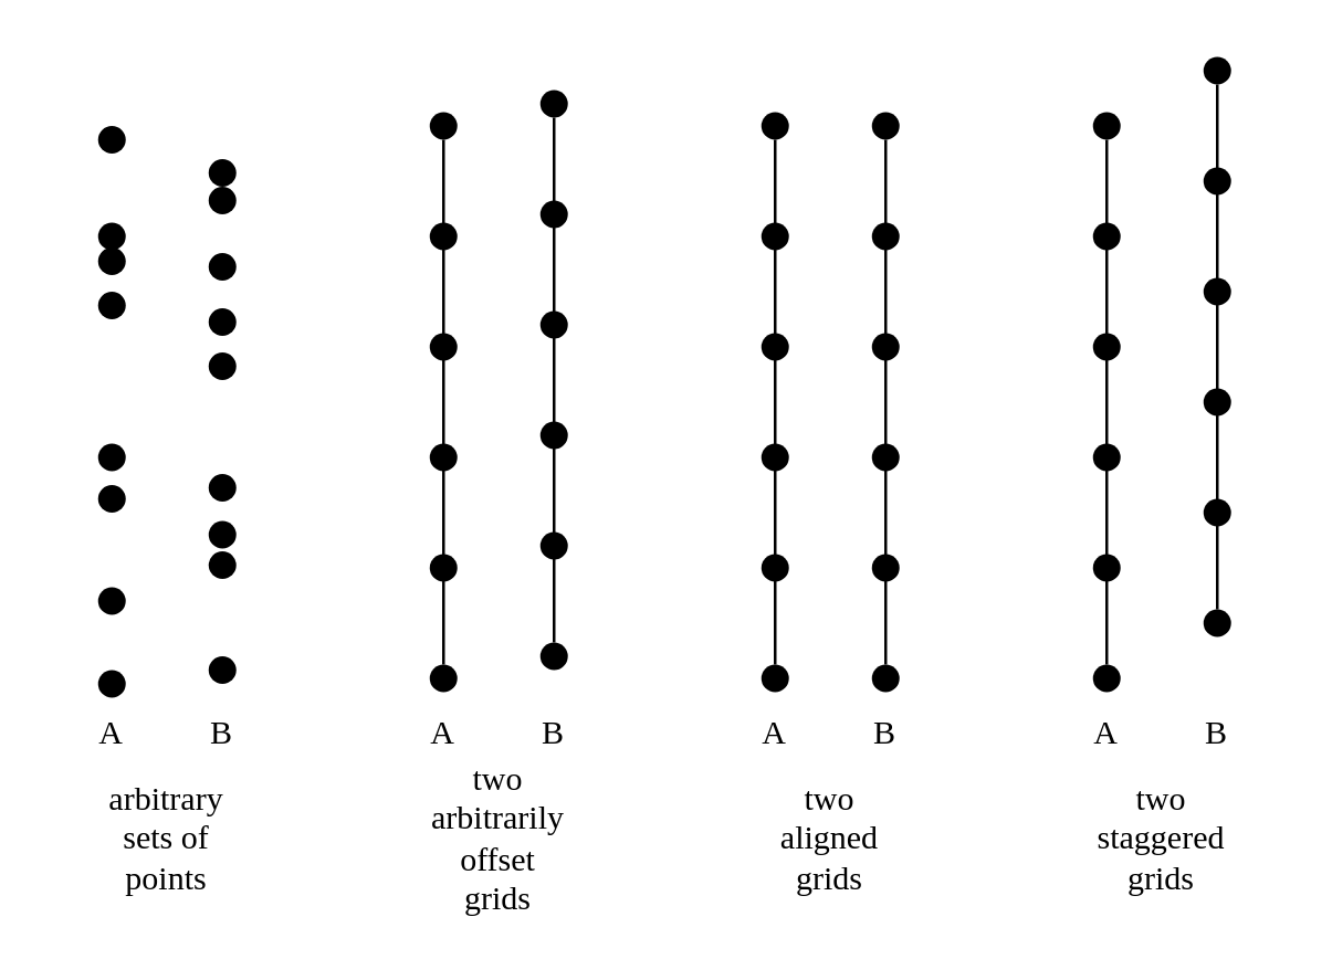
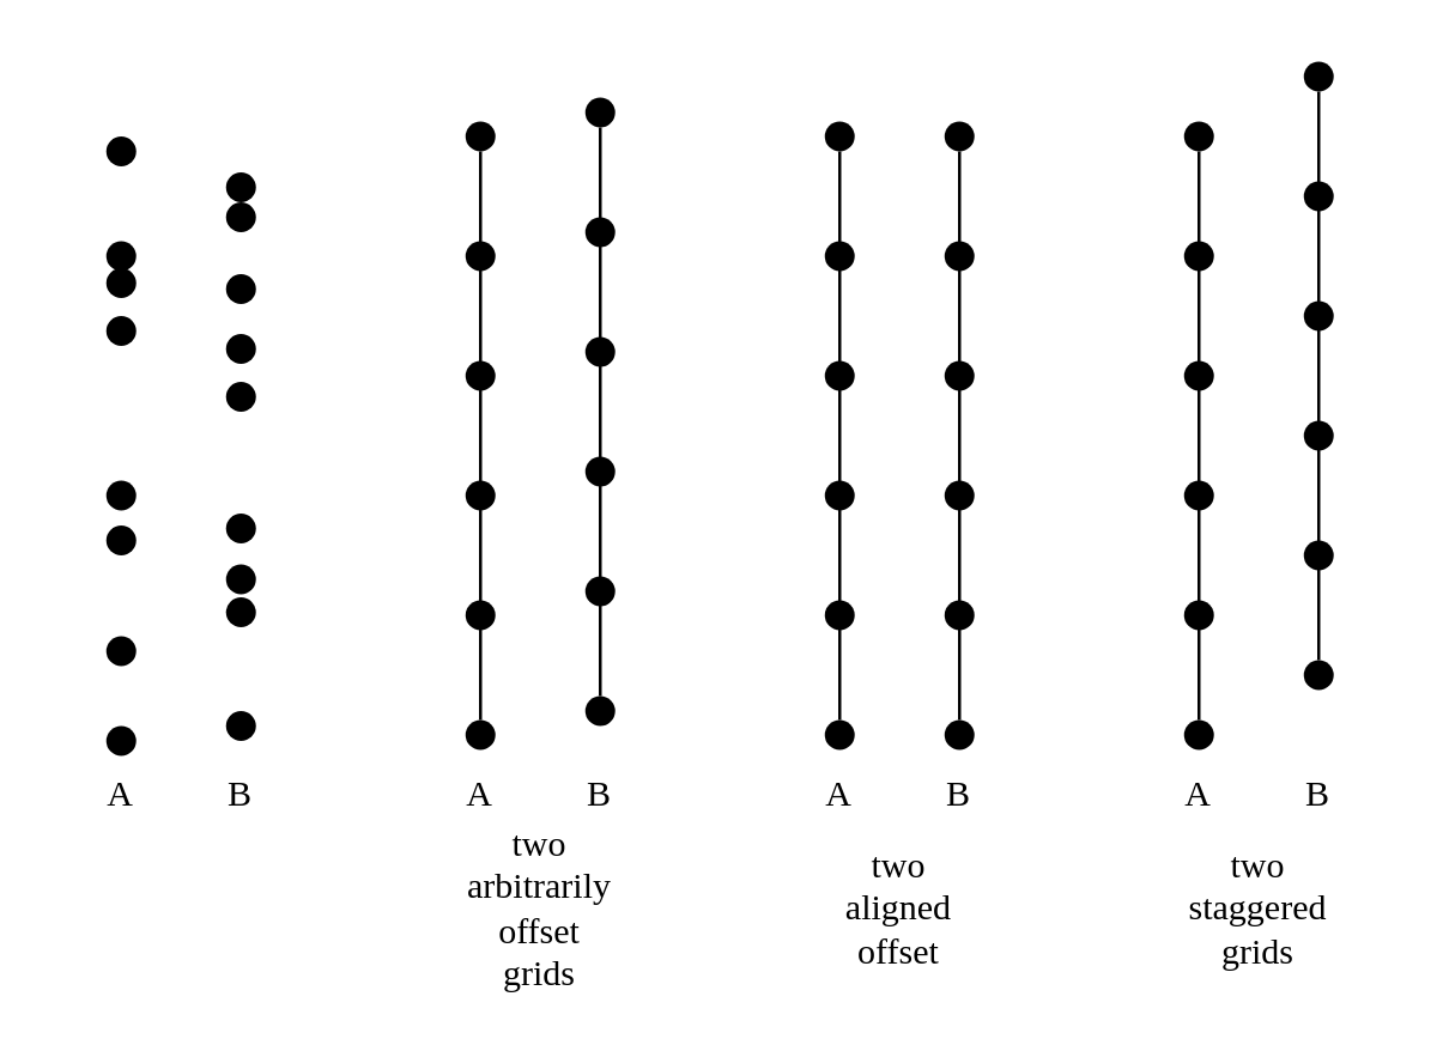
  <mxCell id="0" />
  <mxCell id="1" parent="0" />
  <mxCell id="2" value="" style="shape=ellipse;fillColor=#000000;strokeColor=none;html=1" vertex="1" parent="1"><mxGeometry x="35" y="80" width="10" height="10" as="geometry" /></mxCell>
  <mxCell id="3" value="" style="shape=ellipse;fillColor=#000000;strokeColor=none;html=1" vertex="1" parent="1"><mxGeometry x="35" y="175" width="10" height="10" as="geometry" /></mxCell>
  <mxCell id="4" value="" style="shape=ellipse;fillColor=#000000;strokeColor=none;html=1" vertex="1" parent="1"><mxGeometry x="35" y="105" width="10" height="10" as="geometry" /></mxCell>
  <mxCell id="5" value="" style="shape=ellipse;fillColor=#000000;strokeColor=none;html=1" vertex="1" parent="1"><mxGeometry x="35" y="160" width="10" height="10" as="geometry" /></mxCell>
  <mxCell id="6" value="" style="shape=ellipse;fillColor=#000000;strokeColor=none;html=1;fontFamily=Times New Roman;" vertex="1" parent="1"><mxGeometry x="35" y="242" width="10" height="10" as="geometry" /></mxCell>
  <mxCell id="7" value="" style="shape=ellipse;fillColor=#000000;strokeColor=none;html=1" vertex="1" parent="1"><mxGeometry x="35" y="212" width="10" height="10" as="geometry" /></mxCell>
  <mxCell id="8" value="" style="shape=ellipse;fillColor=#000000;strokeColor=none;html=1" vertex="1" parent="1"><mxGeometry x="35" y="89" width="10" height="10" as="geometry" /></mxCell>
  <mxCell id="9" value="" style="shape=ellipse;fillColor=#000000;strokeColor=none;html=1" vertex="1" parent="1"><mxGeometry x="35" y="45" width="10" height="10" as="geometry" /></mxCell>
  <mxCell id="10" value="" style="shape=ellipse;fillColor=#000000;strokeColor=none;html=1" vertex="1" parent="1"><mxGeometry x="75" y="67" width="10" height="10" as="geometry" /></mxCell>
  <mxCell id="11" value="" style="shape=ellipse;fillColor=#000000;strokeColor=none;html=1" vertex="1" parent="1"><mxGeometry x="75" y="127" width="10" height="10" as="geometry" /></mxCell>
  <mxCell id="12" value="" style="shape=ellipse;fillColor=#000000;strokeColor=none;html=1" vertex="1" parent="1"><mxGeometry x="75" y="91" width="10" height="10" as="geometry" /></mxCell>
  <mxCell id="13" value="" style="shape=ellipse;fillColor=#000000;strokeColor=none;html=1" vertex="1" parent="1"><mxGeometry x="75" y="188" width="10" height="10" as="geometry" /></mxCell>
  <mxCell id="14" value="" style="shape=ellipse;fillColor=#000000;strokeColor=none;html=1;fontFamily=Times New Roman;" vertex="1" parent="1"><mxGeometry x="75" y="237" width="10" height="10" as="geometry" /></mxCell>
  <mxCell id="15" value="" style="shape=ellipse;fillColor=#000000;strokeColor=none;html=1" vertex="1" parent="1"><mxGeometry x="75" y="199" width="10" height="10" as="geometry" /></mxCell>
  <mxCell id="16" value="" style="shape=ellipse;fillColor=#000000;strokeColor=none;html=1" vertex="1" parent="1"><mxGeometry x="75" y="111" width="10" height="10" as="geometry" /></mxCell>
  <mxCell id="17" value="" style="shape=ellipse;fillColor=#000000;strokeColor=none;html=1" vertex="1" parent="1"><mxGeometry x="75" y="57" width="10" height="10" as="geometry" /></mxCell>
  <mxCell id="18" value="" style="shape=ellipse;fillColor=#000000;strokeColor=none;html=1" vertex="1" parent="1"><mxGeometry x="75" y="171" width="10" height="10" as="geometry" /></mxCell>
- <mxCell id="19" value="arbitrary sets of points" style="text;html=1;strokeColor=none;fillColor=none;align=center;verticalAlign=middle;whiteSpace=wrap;rounded=0;fontFamily=Times New Roman;" vertex="1" parent="1"><mxGeometry x="40" y="280" width="40" height="45" as="geometry" /></mxCell>
  <mxCell id="20" value="A" style="text;html=1;strokeColor=none;fillColor=none;align=center;verticalAlign=middle;whiteSpace=wrap;rounded=0;fontFamily=Times New Roman;" vertex="1" parent="1"><mxGeometry x="20" y="255" width="40" height="20" as="geometry" /></mxCell>
  <mxCell id="21" value="B" style="text;html=1;strokeColor=none;fillColor=none;align=center;verticalAlign=middle;whiteSpace=wrap;rounded=0;fontFamily=Times New Roman;" vertex="1" parent="1"><mxGeometry x="60" y="255" width="40" height="20" as="geometry" /></mxCell>
  <mxCell id="22" value="" style="shape=ellipse;fillColor=#000000;strokeColor=none;html=1" vertex="1" parent="1"><mxGeometry x="395" y="160" width="10" height="10" as="geometry" /></mxCell>
  <mxCell id="23" value="" style="shape=ellipse;fillColor=#000000;strokeColor=none;html=1" vertex="1" parent="1"><mxGeometry x="395" y="80" width="10" height="10" as="geometry" /></mxCell>
  <mxCell id="24" value="" style="shape=ellipse;fillColor=#000000;strokeColor=none;html=1" vertex="1" parent="1"><mxGeometry x="395" y="120" width="10" height="10" as="geometry" /></mxCell>
  <mxCell id="25" value="" style="shape=ellipse;fillColor=#000000;strokeColor=none;html=1;fontFamily=Times New Roman;" vertex="1" parent="1"><mxGeometry x="395" y="240" width="10" height="10" as="geometry" /></mxCell>
  <mxCell id="26" value="" style="shape=ellipse;fillColor=#000000;strokeColor=none;html=1" vertex="1" parent="1"><mxGeometry x="395" y="200" width="10" height="10" as="geometry" /></mxCell>
  <mxCell id="27" value="" style="shape=ellipse;fillColor=#000000;strokeColor=none;html=1" vertex="1" parent="1"><mxGeometry x="395" y="40" width="10" height="10" as="geometry" /></mxCell>
  <mxCell id="28" value="&lt;font&gt;two staggered grids&lt;/font&gt;" style="text;html=1;strokeColor=none;fillColor=none;align=center;verticalAlign=middle;whiteSpace=wrap;rounded=0;fontFamily=Times New Roman;" vertex="1" parent="1"><mxGeometry x="400" y="280" width="40" height="45" as="geometry" /></mxCell>
  <mxCell id="29" value="A" style="text;html=1;strokeColor=none;fillColor=none;align=center;verticalAlign=middle;whiteSpace=wrap;rounded=0;fontFamily=Times New Roman;" vertex="1" parent="1"><mxGeometry x="380" y="255" width="40" height="20" as="geometry" /></mxCell>
  <mxCell id="30" value="B" style="text;html=1;strokeColor=none;fillColor=none;align=center;verticalAlign=middle;whiteSpace=wrap;rounded=0;fontFamily=Times New Roman;" vertex="1" parent="1"><mxGeometry x="420" y="255" width="40" height="20" as="geometry" /></mxCell>
  <mxCell id="31" value="" style="endArrow=none;html=1;" edge="1" parent="1" source="27" target="25"><mxGeometry width="50" height="50" relative="1" as="geometry"><mxPoint x="400" y="55" as="sourcePoint" /><mxPoint x="400" y="225" as="targetPoint" /></mxGeometry></mxCell>
  <mxCell id="32" value="" style="group" vertex="1" connectable="0" parent="1"><mxGeometry x="435" y="20" width="10" height="210" as="geometry" /></mxCell>
  <mxCell id="33" value="" style="shape=ellipse;fillColor=#000000;strokeColor=none;html=1" vertex="1" parent="32"><mxGeometry y="120" width="10" height="10" as="geometry" /></mxCell>
  <mxCell id="34" value="" style="shape=ellipse;fillColor=#000000;strokeColor=none;html=1" vertex="1" parent="32"><mxGeometry y="40" width="10" height="10" as="geometry" /></mxCell>
  <mxCell id="35" value="" style="shape=ellipse;fillColor=#000000;strokeColor=none;html=1" vertex="1" parent="32"><mxGeometry y="80" width="10" height="10" as="geometry" /></mxCell>
  <mxCell id="36" value="" style="shape=ellipse;fillColor=#000000;strokeColor=none;html=1" vertex="1" parent="32"><mxGeometry y="200" width="10" height="10" as="geometry" /></mxCell>
  <mxCell id="37" value="" style="shape=ellipse;fillColor=#000000;strokeColor=none;html=1" vertex="1" parent="32"><mxGeometry y="160" width="10" height="10" as="geometry" /></mxCell>
  <mxCell id="38" value="" style="shape=ellipse;fillColor=#000000;strokeColor=none;html=1" vertex="1" parent="32"><mxGeometry width="10" height="10" as="geometry" /></mxCell>
  <mxCell id="39" value="" style="endArrow=none;html=1;" edge="1" parent="32" source="38" target="36"><mxGeometry width="50" height="50" relative="1" as="geometry"><mxPoint x="5" y="15" as="sourcePoint" /><mxPoint x="5" y="185" as="targetPoint" /></mxGeometry></mxCell>
  <mxCell id="40" value="" style="shape=ellipse;fillColor=#000000;strokeColor=none;html=1" vertex="1" parent="1"><mxGeometry x="155" y="160" width="10" height="10" as="geometry" /></mxCell>
  <mxCell id="41" value="" style="shape=ellipse;fillColor=#000000;strokeColor=none;html=1" vertex="1" parent="1"><mxGeometry x="155" y="80" width="10" height="10" as="geometry" /></mxCell>
  <mxCell id="42" value="" style="shape=ellipse;fillColor=#000000;strokeColor=none;html=1" vertex="1" parent="1"><mxGeometry x="155" y="120" width="10" height="10" as="geometry" /></mxCell>
  <mxCell id="43" value="" style="shape=ellipse;fillColor=#000000;strokeColor=none;html=1;fontFamily=Times New Roman;" vertex="1" parent="1"><mxGeometry x="155" y="240" width="10" height="10" as="geometry" /></mxCell>
  <mxCell id="44" value="" style="shape=ellipse;fillColor=#000000;strokeColor=none;html=1" vertex="1" parent="1"><mxGeometry x="155" y="200" width="10" height="10" as="geometry" /></mxCell>
  <mxCell id="45" value="" style="shape=ellipse;fillColor=#000000;strokeColor=none;html=1" vertex="1" parent="1"><mxGeometry x="155" y="40" width="10" height="10" as="geometry" /></mxCell>
  <mxCell id="46" value="two arbitrarily offset grids" style="text;html=1;strokeColor=none;fillColor=none;align=center;verticalAlign=middle;whiteSpace=wrap;rounded=0;fontFamily=Times New Roman;" vertex="1" parent="1"><mxGeometry x="160" y="280" width="40" height="45" as="geometry" /></mxCell>
  <mxCell id="47" value="A" style="text;html=1;strokeColor=none;fillColor=none;align=center;verticalAlign=middle;whiteSpace=wrap;rounded=0;fontFamily=Times New Roman;" vertex="1" parent="1"><mxGeometry x="140" y="255" width="40" height="20" as="geometry" /></mxCell>
  <mxCell id="48" value="B" style="text;html=1;strokeColor=none;fillColor=none;align=center;verticalAlign=middle;whiteSpace=wrap;rounded=0;fontFamily=Times New Roman;" vertex="1" parent="1"><mxGeometry x="180" y="255" width="40" height="20" as="geometry" /></mxCell>
  <mxCell id="49" value="" style="endArrow=none;html=1;" edge="1" parent="1" source="45" target="43"><mxGeometry width="50" height="50" relative="1" as="geometry"><mxPoint x="160" y="55" as="sourcePoint" /><mxPoint x="160" y="225" as="targetPoint" /></mxGeometry></mxCell>
  <mxCell id="50" value="" style="group" vertex="1" connectable="0" parent="1"><mxGeometry x="195" y="32" width="10" height="210" as="geometry" /></mxCell>
  <mxCell id="51" value="" style="shape=ellipse;fillColor=#000000;strokeColor=none;html=1" vertex="1" parent="50"><mxGeometry y="120" width="10" height="10" as="geometry" /></mxCell>
  <mxCell id="52" value="" style="shape=ellipse;fillColor=#000000;strokeColor=none;html=1" vertex="1" parent="50"><mxGeometry y="40" width="10" height="10" as="geometry" /></mxCell>
  <mxCell id="53" value="" style="shape=ellipse;fillColor=#000000;strokeColor=none;html=1" vertex="1" parent="50"><mxGeometry y="80" width="10" height="10" as="geometry" /></mxCell>
  <mxCell id="54" value="" style="shape=ellipse;fillColor=#000000;strokeColor=none;html=1" vertex="1" parent="50"><mxGeometry y="200" width="10" height="10" as="geometry" /></mxCell>
  <mxCell id="55" value="" style="shape=ellipse;fillColor=#000000;strokeColor=none;html=1" vertex="1" parent="50"><mxGeometry y="160" width="10" height="10" as="geometry" /></mxCell>
  <mxCell id="56" value="" style="shape=ellipse;fillColor=#000000;strokeColor=none;html=1" vertex="1" parent="50"><mxGeometry width="10" height="10" as="geometry" /></mxCell>
  <mxCell id="57" value="" style="endArrow=none;html=1;" edge="1" parent="50" source="56" target="54"><mxGeometry width="50" height="50" relative="1" as="geometry"><mxPoint x="5" y="15" as="sourcePoint" /><mxPoint x="5" y="185" as="targetPoint" /></mxGeometry></mxCell>
  <mxCell id="58" value="" style="shape=ellipse;fillColor=#000000;strokeColor=none;html=1" vertex="1" parent="1"><mxGeometry x="275" y="160" width="10" height="10" as="geometry" /></mxCell>
  <mxCell id="59" value="" style="shape=ellipse;fillColor=#000000;strokeColor=none;html=1" vertex="1" parent="1"><mxGeometry x="275" y="80" width="10" height="10" as="geometry" /></mxCell>
  <mxCell id="60" value="" style="shape=ellipse;fillColor=#000000;strokeColor=none;html=1" vertex="1" parent="1"><mxGeometry x="275" y="120" width="10" height="10" as="geometry" /></mxCell>
  <mxCell id="61" value="" style="shape=ellipse;fillColor=#000000;strokeColor=none;html=1;fontFamily=Times New Roman;" vertex="1" parent="1"><mxGeometry x="275" y="240" width="10" height="10" as="geometry" /></mxCell>
  <mxCell id="62" value="" style="shape=ellipse;fillColor=#000000;strokeColor=none;html=1" vertex="1" parent="1"><mxGeometry x="275" y="200" width="10" height="10" as="geometry" /></mxCell>
  <mxCell id="63" value="" style="shape=ellipse;fillColor=#000000;strokeColor=none;html=1" vertex="1" parent="1"><mxGeometry x="275" y="40" width="10" height="10" as="geometry" /></mxCell>
- <mxCell id="64" value="two aligned grids" style="text;html=1;strokeColor=none;fillColor=none;align=center;verticalAlign=middle;whiteSpace=wrap;rounded=0;fontFamily=Times New Roman;" vertex="1" parent="1"><mxGeometry x="280" y="280" width="40" height="45" as="geometry" /></mxCell>
+ <mxCell id="64" value="two aligned offset" style="text;html=1;strokeColor=none;fillColor=none;align=center;verticalAlign=middle;whiteSpace=wrap;rounded=0;fontFamily=Times New Roman;" vertex="1" parent="1"><mxGeometry x="280" y="280" width="40" height="45" as="geometry" /></mxCell>
  <mxCell id="65" value="A" style="text;html=1;strokeColor=none;fillColor=none;align=center;verticalAlign=middle;whiteSpace=wrap;rounded=0;fontFamily=Times New Roman;" vertex="1" parent="1"><mxGeometry x="260" y="255" width="40" height="20" as="geometry" /></mxCell>
  <mxCell id="66" value="B" style="text;html=1;strokeColor=none;fillColor=none;align=center;verticalAlign=middle;whiteSpace=wrap;rounded=0;fontFamily=Times New Roman;" vertex="1" parent="1"><mxGeometry x="300" y="255" width="40" height="20" as="geometry" /></mxCell>
  <mxCell id="67" value="" style="endArrow=none;html=1;" edge="1" parent="1" source="63" target="61"><mxGeometry width="50" height="50" relative="1" as="geometry"><mxPoint x="280" y="55" as="sourcePoint" /><mxPoint x="280" y="225" as="targetPoint" /></mxGeometry></mxCell>
  <mxCell id="68" value="" style="group" vertex="1" connectable="0" parent="1"><mxGeometry x="315" y="40" width="10" height="210" as="geometry" /></mxCell>
  <mxCell id="69" value="" style="shape=ellipse;fillColor=#000000;strokeColor=none;html=1" vertex="1" parent="68"><mxGeometry y="120" width="10" height="10" as="geometry" /></mxCell>
  <mxCell id="70" value="" style="shape=ellipse;fillColor=#000000;strokeColor=none;html=1" vertex="1" parent="68"><mxGeometry y="40" width="10" height="10" as="geometry" /></mxCell>
  <mxCell id="71" value="" style="shape=ellipse;fillColor=#000000;strokeColor=none;html=1" vertex="1" parent="68"><mxGeometry y="80" width="10" height="10" as="geometry" /></mxCell>
  <mxCell id="72" value="" style="shape=ellipse;fillColor=#000000;strokeColor=none;html=1;fontFamily=Times New Roman;" vertex="1" parent="68"><mxGeometry y="200" width="10" height="10" as="geometry" /></mxCell>
  <mxCell id="73" value="" style="shape=ellipse;fillColor=#000000;strokeColor=none;html=1" vertex="1" parent="68"><mxGeometry y="160" width="10" height="10" as="geometry" /></mxCell>
  <mxCell id="74" value="" style="shape=ellipse;fillColor=#000000;strokeColor=none;html=1" vertex="1" parent="68"><mxGeometry width="10" height="10" as="geometry" /></mxCell>
  <mxCell id="75" value="" style="endArrow=none;html=1;" edge="1" parent="68" source="74" target="72"><mxGeometry width="50" height="50" relative="1" as="geometry"><mxPoint x="5" y="15" as="sourcePoint" /><mxPoint x="5" y="185" as="targetPoint" /></mxGeometry></mxCell>
